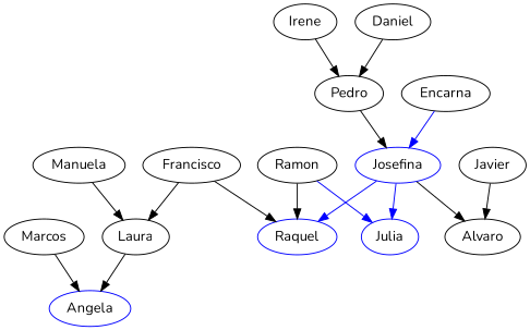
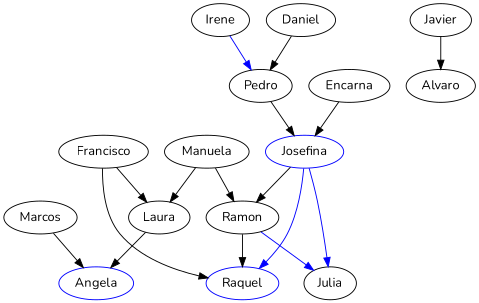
  strict digraph {
    fontname=Nunito
    node [fontname=Nunito]
    edge [fontname=Nunito]
    n1 [label=Francisco]
    n2 [label=Laura]
    n3 [color=blue label=Raquel]
    n4 [color=blue label=Angela]
    n5 [label=Ramon]
-   n6 [color=blue label=Julia]
+   n6 [color=black label=Julia]
    n7 [label=Manuela]
    n8 [label=Marcos]
    n9 [label=Irene]
    n10 [label=Pedro]
    n11 [color=blue label=Josefina]
    n12 [label=Daniel]
    n13 [label=Alvaro]
    n14 [label=Encarna]
    n15 [label=Javier]
    n1 -> n2
    n1 -> n3
    n2 -> n4
    n5 -> n3
    n5 -> n6 [color=blue]
    n7 -> n2
+   n7 -> n5
    n8 -> n4
-   n9 -> n10
+   n9 -> n10 [color=blue]
    n10 -> n11
    n11 -> n3 [color=blue]
    n11 -> n6 [color=blue]
-   n11 -> n13
+   n11 -> n5
    n12 -> n10
-   n14 -> n11 [color=blue]
+   n14 -> n11
    n15 -> n13
  }
